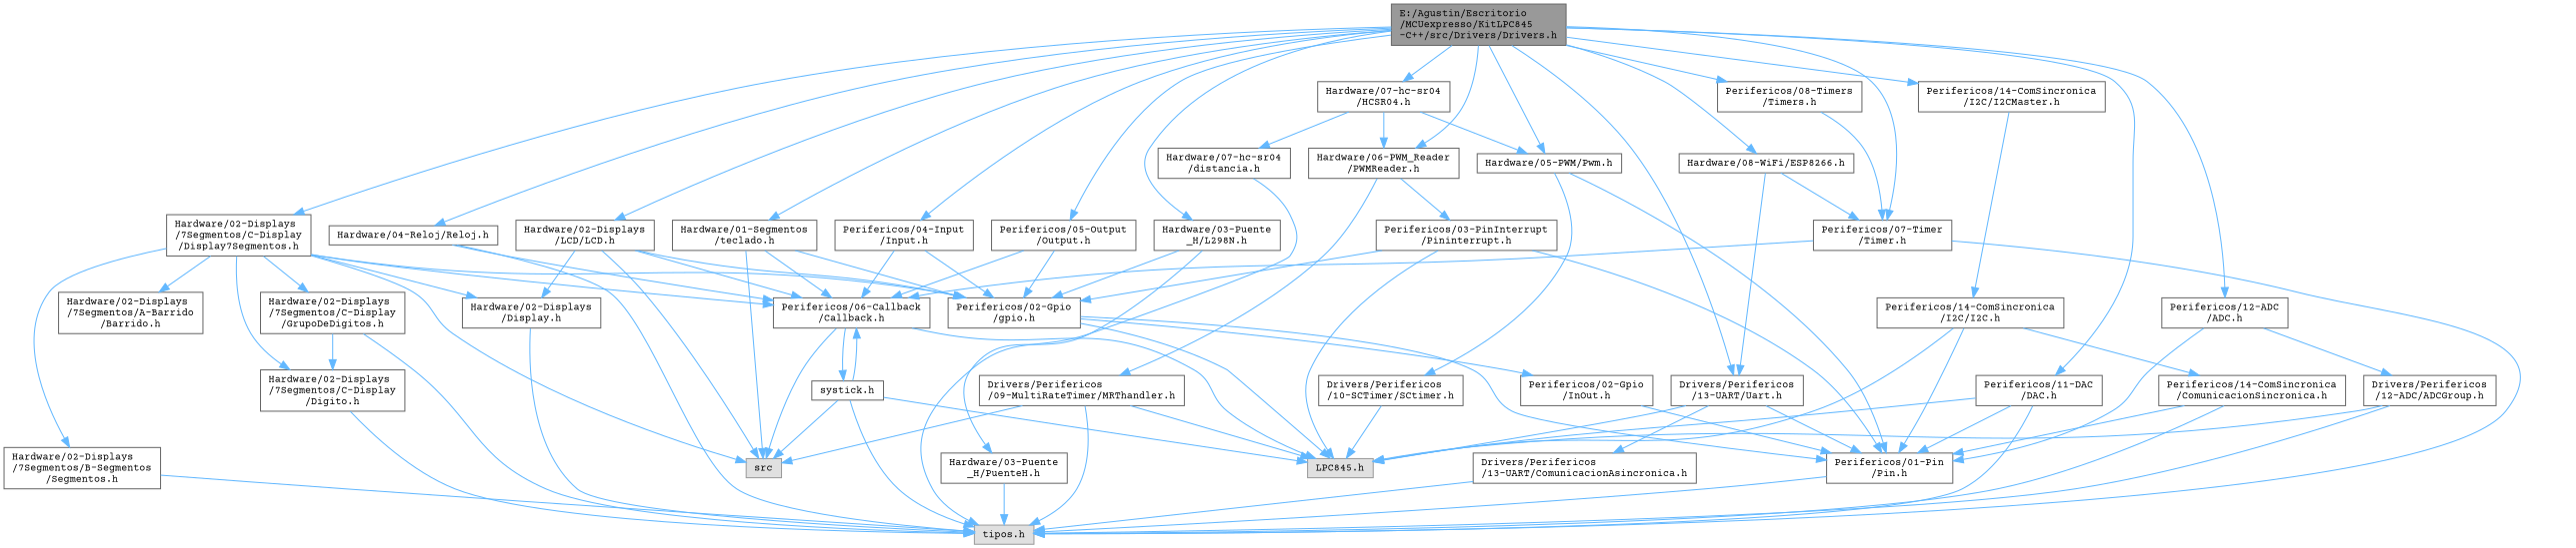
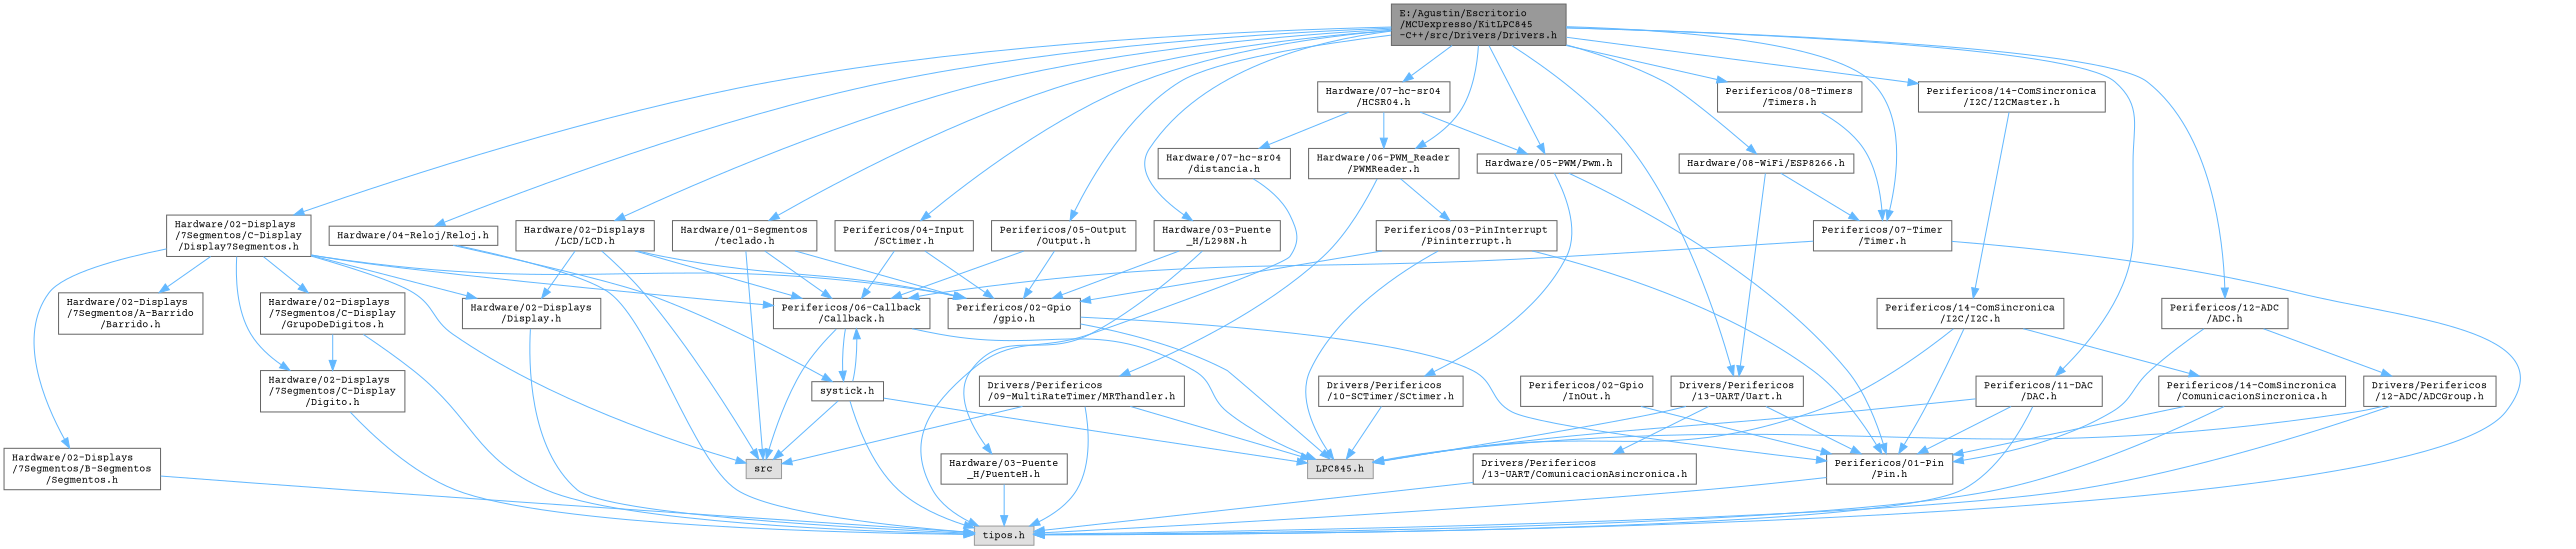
  digraph {
    fontname="Courier Prime"
    node [color=grey40 fillcolor=white fontname="Courier Prime" fontsize=10 shape=box style=filled]
    edge [color=steelblue1 fontname="Courier Prime" fontsize=10 labelfontname=Helvetica labelfontsize=10 style=solid]
    n1 [color=gray40 fillcolor=grey60 fontcolor=black height=0.2 label="E:/Agustin/Escritorio\l/MCUexpresso/KitLPC845\l-C++/src/Drivers/Drivers.h" width=0.4]
    n2 [height=0.2 label="Hardware/01-Segmentos\l/teclado.h" width=0.4]
    n3 [height=0.2 label="Hardware/02-Displays\l/7Segmentos/C-Display\l/Display7Segmentos.h" width=0.4]
    n4 [height=0.2 label="Hardware/02-Displays\l/LCD/LCD.h" width=0.4]
    n5 [height=0.2 label="Hardware/03-Puente\l_H/L298N.h" width=0.4]
    n6 [height=0.2 label="Hardware/04-Reloj/Reloj.h" width=0.4]
    n7 [height=0.2 label="Hardware/05-PWM/Pwm.h" width=0.4]
    n8 [height=0.2 label="Hardware/06-PWM_Reader\l/PWMReader.h" width=0.4]
    n9 [height=0.2 label="Hardware/07-hc-sr04\l/HCSR04.h" width=0.4]
    n10 [height=0.2 label="Hardware/08-WiFi/ESP8266.h" width=0.4]
    n11 [height=0.2 label="Drivers/Perifericos\l/13-UART/Uart.h" width=0.4]
    n12 [height=0.2 label="Perifericos/07-Timer\l/Timer.h" width=0.4]
-   n13 [height=0.2 label="Perifericos/04-Input\l/Input.h" width=0.4]
+   n13 [height=0.2 label="Perifericos/04-Input\l/SCtimer.h" width=0.4]
    n14 [height=0.2 label="Perifericos/05-Output\l/Output.h" width=0.4]
    n15 [height=0.2 label="Perifericos/08-Timers\l/Timers.h" width=0.4]
    n16 [height=0.2 label="Perifericos/11-DAC\l/DAC.h" width=0.4]
    n17 [height=0.2 label="Perifericos/12-ADC\l/ADC.h" width=0.4]
    n18 [height=0.2 label="Perifericos/14-ComSincronica\l/I2C/I2CMaster.h" width=0.4]
    n19 [height=0.2 label="Perifericos/02-Gpio\l/gpio.h" width=0.4]
    n20 [height=0.2 label="Perifericos/06-Callback\l/Callback.h" width=0.4]
    n21 [color=grey60 fillcolor="#E0E0E0" height=0.2 label=src width=0.4]
    n22 [height=0.2 label="Hardware/02-Displays\l/7Segmentos/A-Barrido\l/Barrido.h" width=0.4]
    n23 [height=0.2 label="Hardware/02-Displays\l/7Segmentos/B-Segmentos\l/Segmentos.h" width=0.4]
    n24 [height=0.2 label="Hardware/02-Displays\l/7Segmentos/C-Display\l/Digito.h" width=0.4]
    n25 [height=0.2 label="Hardware/02-Displays\l/7Segmentos/C-Display\l/GrupoDeDigitos.h" width=0.4]
    n26 [height=0.2 label="Hardware/02-Displays\l/Display.h" width=0.4]
    n27 [height=0.2 label="Hardware/03-Puente\l_H/PuenteH.h" width=0.4]
    n28 [color=grey60 fillcolor="#E0E0E0" height=0.2 label="tipos.h" width=0.4]
    n29 [height=0.2 label="Perifericos/01-Pin\l/Pin.h" width=0.4]
    n30 [height=0.2 label="Drivers/Perifericos\l/10-SCTimer/SCtimer.h" width=0.4]
    n31 [height=0.2 label="Drivers/Perifericos\l/09-MultiRateTimer/MRThandler.h" width=0.4]
    n32 [height=0.2 label="Perifericos/03-PinInterrupt\l/Pininterrupt.h" width=0.4]
    n33 [height=0.2 label="Hardware/07-hc-sr04\l/distancia.h" width=0.4]
    n34 [color=grey60 fillcolor="#E0E0E0" height=0.2 label="LPC845.h" width=0.4]
    n35 [height=0.2 label="Drivers/Perifericos\l/13-UART/ComunicacionAsincronica.h" width=0.4]
    n36 [height=0.2 label="Drivers/Perifericos\l/12-ADC/ADCGroup.h" width=0.4]
    n37 [height=0.2 label="Perifericos/14-ComSincronica\l/I2C/I2C.h" width=0.4]
    n38 [height=0.2 label="Perifericos/02-Gpio\l/InOut.h" width=0.4]
    n39 [height=0.2 label="systick.h" width=0.4]
    n40 [height=0.2 label="Perifericos/14-ComSincronica\l/ComunicacionSincronica.h" width=0.4]
    n1 -> n2
    n1 -> n3
    n1 -> n4
    n1 -> n5
    n1 -> n6
    n1 -> n7
    n1 -> n8
    n1 -> n9
    n1 -> n10
    n1 -> n11
    n1 -> n12
    n1 -> n13
    n1 -> n14
    n1 -> n15
    n1 -> n16
    n1 -> n17
    n1 -> n18
    n2 -> n19
    n2 -> n20
    n2 -> n21
    n3 -> n19
    n3 -> n20
    n3 -> n21
    n3 -> n22
    n3 -> n23
    n3 -> n24
    n3 -> n25
    n3 -> n26
    n4 -> n19
    n4 -> n20
    n4 -> n21
    n4 -> n26
    n5 -> n19
    n5 -> n27
-   n6 -> n20
+   n6 -> n39
    n6 -> n28
    n7 -> n29
    n7 -> n30
    n8 -> n31
    n8 -> n32
    n9 -> n7
    n9 -> n8
    n9 -> n33
    n10 -> n11
    n10 -> n12
    n11 -> n29
    n11 -> n34
    n11 -> n35
    n12 -> n20
    n12 -> n28
    n13 -> n19
    n13 -> n20
    n14 -> n19
    n14 -> n20
    n15 -> n12
    n16 -> n28
    n16 -> n29
    n16 -> n34
    n17 -> n29
    n17 -> n36
    n18 -> n37
    n19 -> n29
    n19 -> n34
-   n19 -> n38
    n20 -> n21
    n20 -> n34
    n20 -> n39
    n23 -> n28
    n24 -> n28
    n25 -> n24
    n25 -> n28
    n26 -> n28
    n27 -> n28
    n29 -> n28
    n30 -> n34
    n31 -> n21
    n31 -> n28
    n31 -> n34
    n32 -> n19
    n32 -> n29
    n32 -> n34
    n33 -> n28
    n35 -> n28
    n36 -> n28
    n36 -> n34
    n37 -> n29
    n37 -> n34
    n37 -> n40
    n38 -> n29
    n39 -> n20
    n39 -> n21
    n39 -> n28
    n39 -> n34
    n40 -> n28
    n40 -> n29
  }
